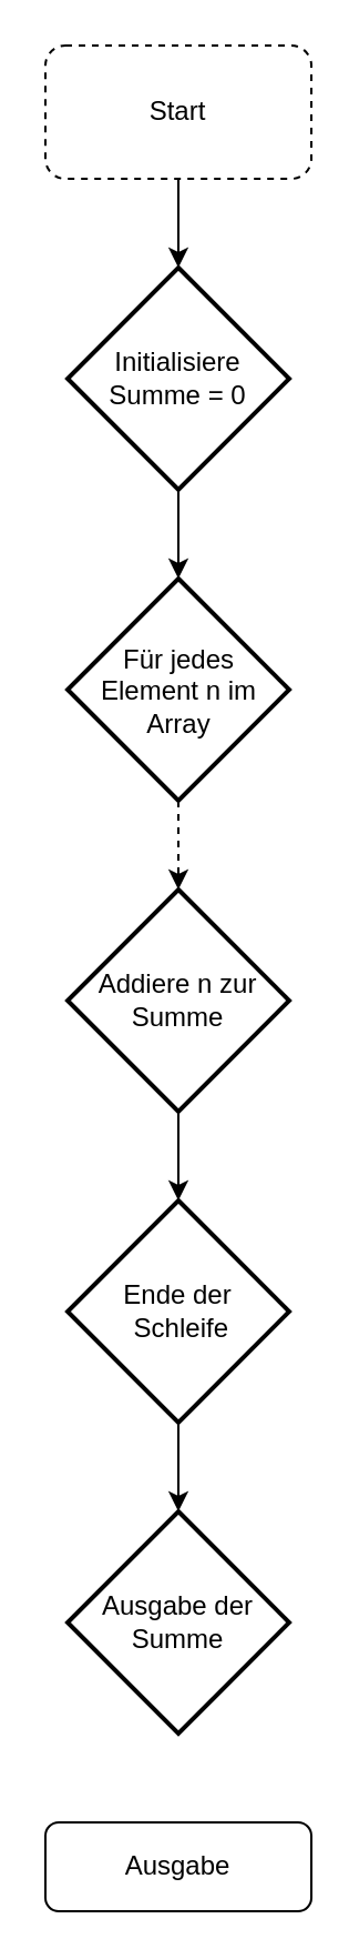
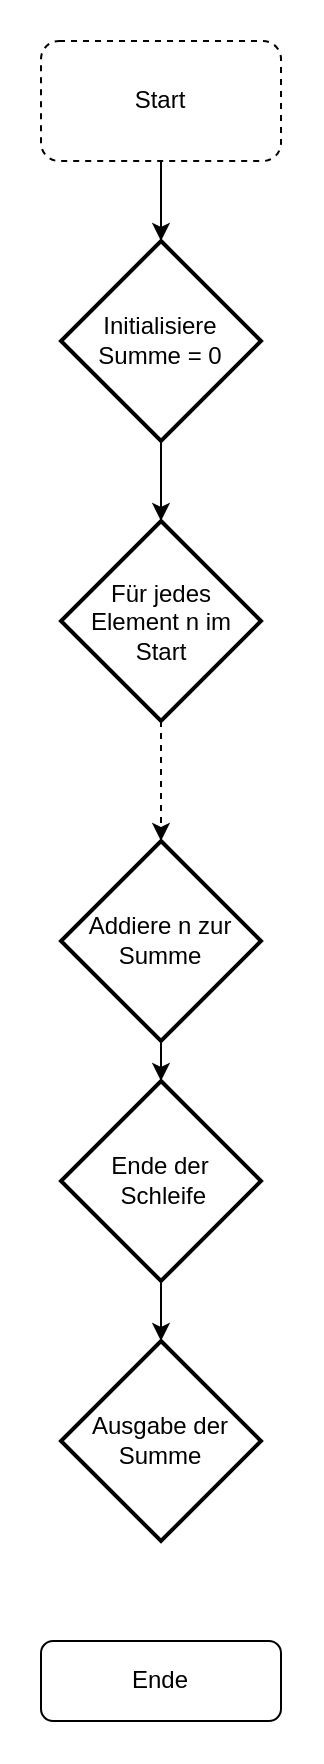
  <mxCell id="0" />
  <mxCell id="1" parent="0" />
  <mxCell id="2" style="edgeStyle=orthogonalEdgeStyle;rounded=0;orthogonalLoop=1;jettySize=auto;html=1;exitX=0.5;exitY=1;exitDx=0;exitDy=0;entryX=0.5;entryY=0;entryDx=0;entryDy=0;entryPerimeter=0;" edge="1" parent="1" source="3" target="10"><mxGeometry relative="1" as="geometry" /></mxCell>
  <mxCell id="3" value="Start" style="rounded=1;whiteSpace=wrap;html=1;fontSize=12;glass=0;strokeWidth=1;shadow=0;dashed=1;" parent="1" vertex="1"><mxGeometry x="20" y="20" width="120" height="60" as="geometry" /></mxCell>
- <mxCell id="4" value="Ausgabe" style="rounded=1;whiteSpace=wrap;html=1;fontSize=12;glass=0;strokeWidth=1;shadow=0;" parent="1" vertex="1"><mxGeometry x="20" y="820" width="120" height="40" as="geometry" /></mxCell>
+ <mxCell id="4" value="Ende" style="rounded=1;whiteSpace=wrap;html=1;fontSize=12;glass=0;strokeWidth=1;shadow=0;" parent="1" vertex="1"><mxGeometry x="20" y="820" width="120" height="40" as="geometry" /></mxCell>
  <mxCell id="5" style="edgeStyle=orthogonalEdgeStyle;rounded=0;orthogonalLoop=1;jettySize=auto;html=1;exitX=0.5;exitY=1;exitDx=0;exitDy=0;exitPerimeter=0;dashed=1;" edge="1" parent="1" source="6" target="8"><mxGeometry relative="1" as="geometry" /></mxCell>
- <mxCell id="6" value="Für jedes Element n im Array" style="strokeWidth=2;shape=mxgraph.flowchart.decision;fontSize=12;html=1;whiteSpace=wrap;spacingTop=1;spacingLeft=1;" vertex="1" parent="1"><mxGeometry x="30" y="260" width="100" height="100" as="geometry" /></mxCell>
+ <mxCell id="6" value="Für jedes Element n im Start" style="strokeWidth=2;shape=mxgraph.flowchart.decision;fontSize=12;html=1;whiteSpace=wrap;spacingTop=1;spacingLeft=1;" vertex="1" parent="1"><mxGeometry x="30" y="260" width="100" height="100" as="geometry" /></mxCell>
  <mxCell id="7" style="edgeStyle=orthogonalEdgeStyle;rounded=0;orthogonalLoop=1;jettySize=auto;html=1;exitX=0.5;exitY=1;exitDx=0;exitDy=0;exitPerimeter=0;entryX=0.5;entryY=0;entryDx=0;entryDy=0;entryPerimeter=0;" edge="1" parent="1" source="8" target="12"><mxGeometry relative="1" as="geometry" /></mxCell>
- <mxCell id="8" value="Addiere n zur Summe" style="strokeWidth=2;html=1;shape=mxgraph.flowchart.decision;whiteSpace=wrap;" vertex="1" parent="1"><mxGeometry x="30" y="400" width="100" height="100" as="geometry" /></mxCell>
+ <mxCell id="8" value="Addiere n zur Summe" style="strokeWidth=2;html=1;shape=mxgraph.flowchart.decision;whiteSpace=wrap;" vertex="1" parent="1"><mxGeometry x="30" y="420" width="100" height="100" as="geometry" /></mxCell>
  <mxCell id="9" style="edgeStyle=orthogonalEdgeStyle;rounded=0;orthogonalLoop=1;jettySize=auto;html=1;exitX=0.5;exitY=1;exitDx=0;exitDy=0;exitPerimeter=0;entryX=0.5;entryY=0;entryDx=0;entryDy=0;entryPerimeter=0;" edge="1" parent="1" source="10" target="6"><mxGeometry relative="1" as="geometry" /></mxCell>
  <mxCell id="10" value="Initialisiere Summe = 0" style="strokeWidth=2;html=1;shape=mxgraph.flowchart.decision;whiteSpace=wrap;" vertex="1" parent="1"><mxGeometry x="30" y="120" width="100" height="100" as="geometry" /></mxCell>
  <mxCell id="11" style="edgeStyle=orthogonalEdgeStyle;rounded=0;orthogonalLoop=1;jettySize=auto;html=1;exitX=0.5;exitY=1;exitDx=0;exitDy=0;exitPerimeter=0;" edge="1" parent="1" source="12" target="13"><mxGeometry relative="1" as="geometry" /></mxCell>
  <mxCell id="12" value="&lt;div&gt;Ende der&lt;/div&gt;&lt;div&gt;&amp;nbsp;Schleife&lt;/div&gt;" style="strokeWidth=2;html=1;shape=mxgraph.flowchart.decision;whiteSpace=wrap;spacingLeft=0;spacingBottom=0;" vertex="1" parent="1"><mxGeometry x="30" y="540" width="100" height="100" as="geometry" /></mxCell>
- <mxCell id="13" value="Ausgabe der Summe" style="strokeWidth=2;html=1;shape=mxgraph.flowchart.decision;whiteSpace=wrap;" vertex="1" parent="1"><mxGeometry x="30" y="680" width="100" height="100" as="geometry" /></mxCell>
+ <mxCell id="13" value="Ausgabe der Summe" style="strokeWidth=2;html=1;shape=mxgraph.flowchart.decision;whiteSpace=wrap;" vertex="1" parent="1"><mxGeometry x="30" y="670" width="100" height="100" as="geometry" /></mxCell>
